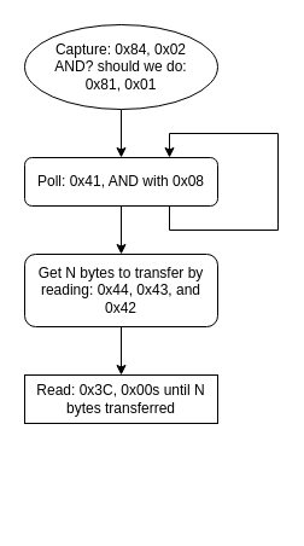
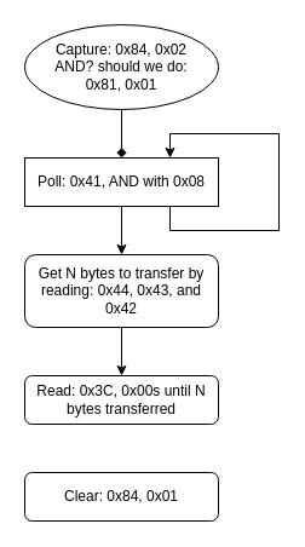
  <mxCell id="0" />
  <mxCell id="1" parent="0" />
- <mxCell id="2" value="" style="edgeStyle=orthogonalEdgeStyle;rounded=0;orthogonalLoop=1;jettySize=auto;html=1;" edge="1" parent="1" source="3" target="5"><mxGeometry relative="1" as="geometry" /></mxCell>
+ <mxCell id="2" value="" style="edgeStyle=orthogonalEdgeStyle;rounded=0;orthogonalLoop=1;jettySize=auto;html=1;endArrow=diamond;" edge="1" parent="1" source="3" target="5"><mxGeometry relative="1" as="geometry" /></mxCell>
  <mxCell id="3" value="Capture: 0x84, 0x02&lt;br&gt;AND? should we do:&lt;br&gt;0x81, 0x01" style="ellipse;whiteSpace=wrap;html=1;" vertex="1" parent="1"><mxGeometry x="20" y="20" width="160" height="70" as="geometry" /></mxCell>
  <mxCell id="4" value="" style="edgeStyle=orthogonalEdgeStyle;rounded=0;orthogonalLoop=1;jettySize=auto;html=1;" edge="1" parent="1" source="5" target="10"><mxGeometry relative="1" as="geometry" /></mxCell>
- <mxCell id="5" value="Poll: 0x41, AND with 0x08" style="rounded=1;whiteSpace=wrap;html=1;" vertex="1" parent="1"><mxGeometry x="20" y="130" width="160" height="40" as="geometry" /></mxCell>
- <mxCell id="6" value="Read: 0x3C, 0x00s until N bytes transferred" style="whiteSpace=wrap;html=1;rounded=0;" vertex="1" parent="1"><mxGeometry x="20" y="310" width="160" height="40" as="geometry" /></mxCell>
+ <mxCell id="5" value="Poll: 0x41, AND with 0x08" style="whiteSpace=wrap;html=1;rounded=0;" vertex="1" parent="1"><mxGeometry x="20" y="130" width="160" height="40" as="geometry" /></mxCell>
+ <mxCell id="6" value="Read: 0x3C, 0x00s until N bytes transferred" style="rounded=1;whiteSpace=wrap;html=1;" vertex="1" parent="1"><mxGeometry x="20" y="310" width="160" height="40" as="geometry" /></mxCell>
+ <mxCell id="7" value="Clear: 0x84, 0x01" style="rounded=1;whiteSpace=wrap;html=1;" vertex="1" parent="1"><mxGeometry x="20" y="390" width="160" height="40" as="geometry" /></mxCell>
  <mxCell id="8" style="edgeStyle=orthogonalEdgeStyle;rounded=0;orthogonalLoop=1;jettySize=auto;html=1;exitX=0.75;exitY=1;exitDx=0;exitDy=0;entryX=0.75;entryY=0;entryDx=0;entryDy=0;" edge="1" parent="1" source="5" target="5"><mxGeometry relative="1" as="geometry"><Array as="points"><mxPoint x="140" y="190" /><mxPoint x="230" y="190" /><mxPoint x="230" y="110" /><mxPoint x="140" y="110" /></Array></mxGeometry></mxCell>
  <mxCell id="9" value="" style="edgeStyle=orthogonalEdgeStyle;rounded=0;orthogonalLoop=1;jettySize=auto;html=1;" edge="1" parent="1" source="10" target="6"><mxGeometry relative="1" as="geometry" /></mxCell>
  <mxCell id="10" value="Get N bytes to transfer by reading: 0x44, 0x43, and 0x42" style="rounded=1;whiteSpace=wrap;html=1;" vertex="1" parent="1"><mxGeometry x="20" y="210" width="160" height="60" as="geometry" /></mxCell>
